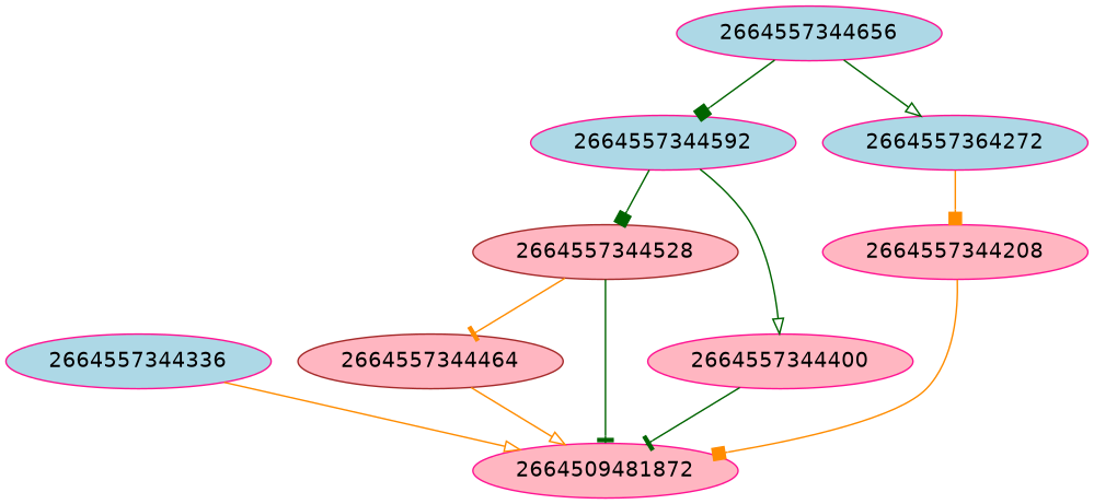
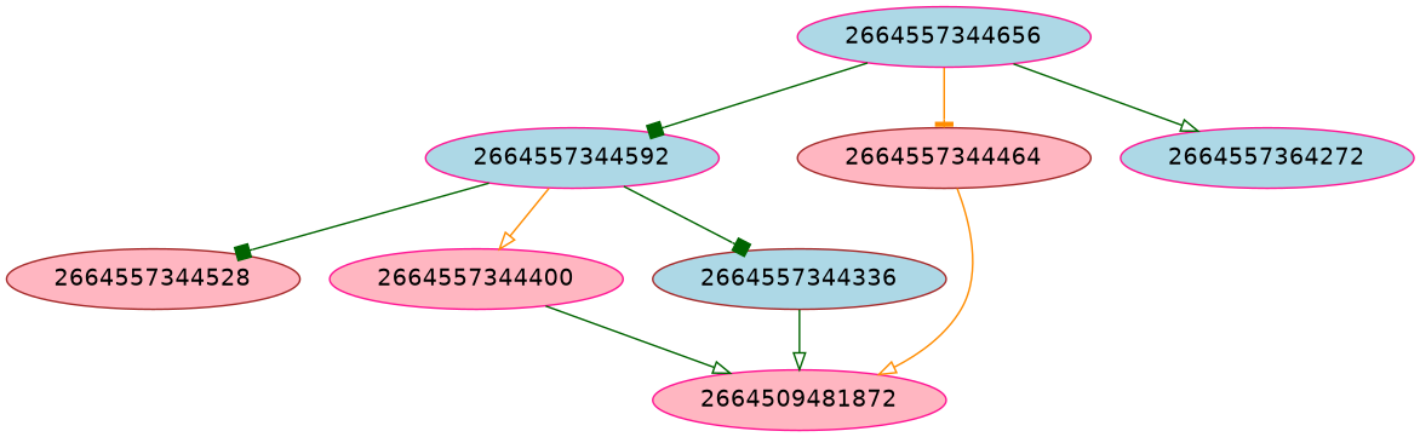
  strict digraph {
    fontname="DejaVu Sans"
    node [color=deeppink fillcolor=lightpink fontname="DejaVu Sans" style=filled type=Name]
    edge [arrowhead=box color=darkgreen fontname="DejaVu Sans"]
    2664557344592 [fillcolor=lightblue type=Call]
    2664557344528 [color=brown type=Attribute]
    2664557344400
-   2664557344336 [fillcolor=lightblue]
+   2664557344336 [color=brown fillcolor=lightblue]
    2664557344464 [color=brown]
    2664509481872 [type=Load]
    n7 [fillcolor=lightblue label=2664557364272 type=Return]
-   2664557344208
    2664557344656 [fillcolor=lightblue type=If]
    2664557344592 -> 2664557344528
-   2664557344592 -> 2664557344400 [arrowhead=onormal]
-   2664557344528 -> 2664557344464 [arrowhead=tee color=darkorange]
-   2664557344528 -> 2664509481872 [arrowhead=tee]
-   2664557344400 -> 2664509481872 [arrowhead=tee]
-   2664557344336 -> 2664509481872 [arrowhead=onormal color=darkorange]
+   2664557344592 -> 2664557344400 [arrowhead=onormal color=darkorange]
+   2664557344592 -> 2664557344336
+   2664557344656 -> 2664557344464 [arrowhead=tee color=darkorange]
+   2664557344400 -> 2664509481872 [arrowhead=onormal]
+   2664557344336 -> 2664509481872 [arrowhead=onormal]
    2664557344464 -> 2664509481872 [arrowhead=onormal color=darkorange]
-   n7 -> 2664557344208 [color=darkorange]
-   2664557344208 -> 2664509481872 [color=darkorange]
    2664557344656 -> 2664557344592
    2664557344656 -> n7 [arrowhead=onormal]
  }
